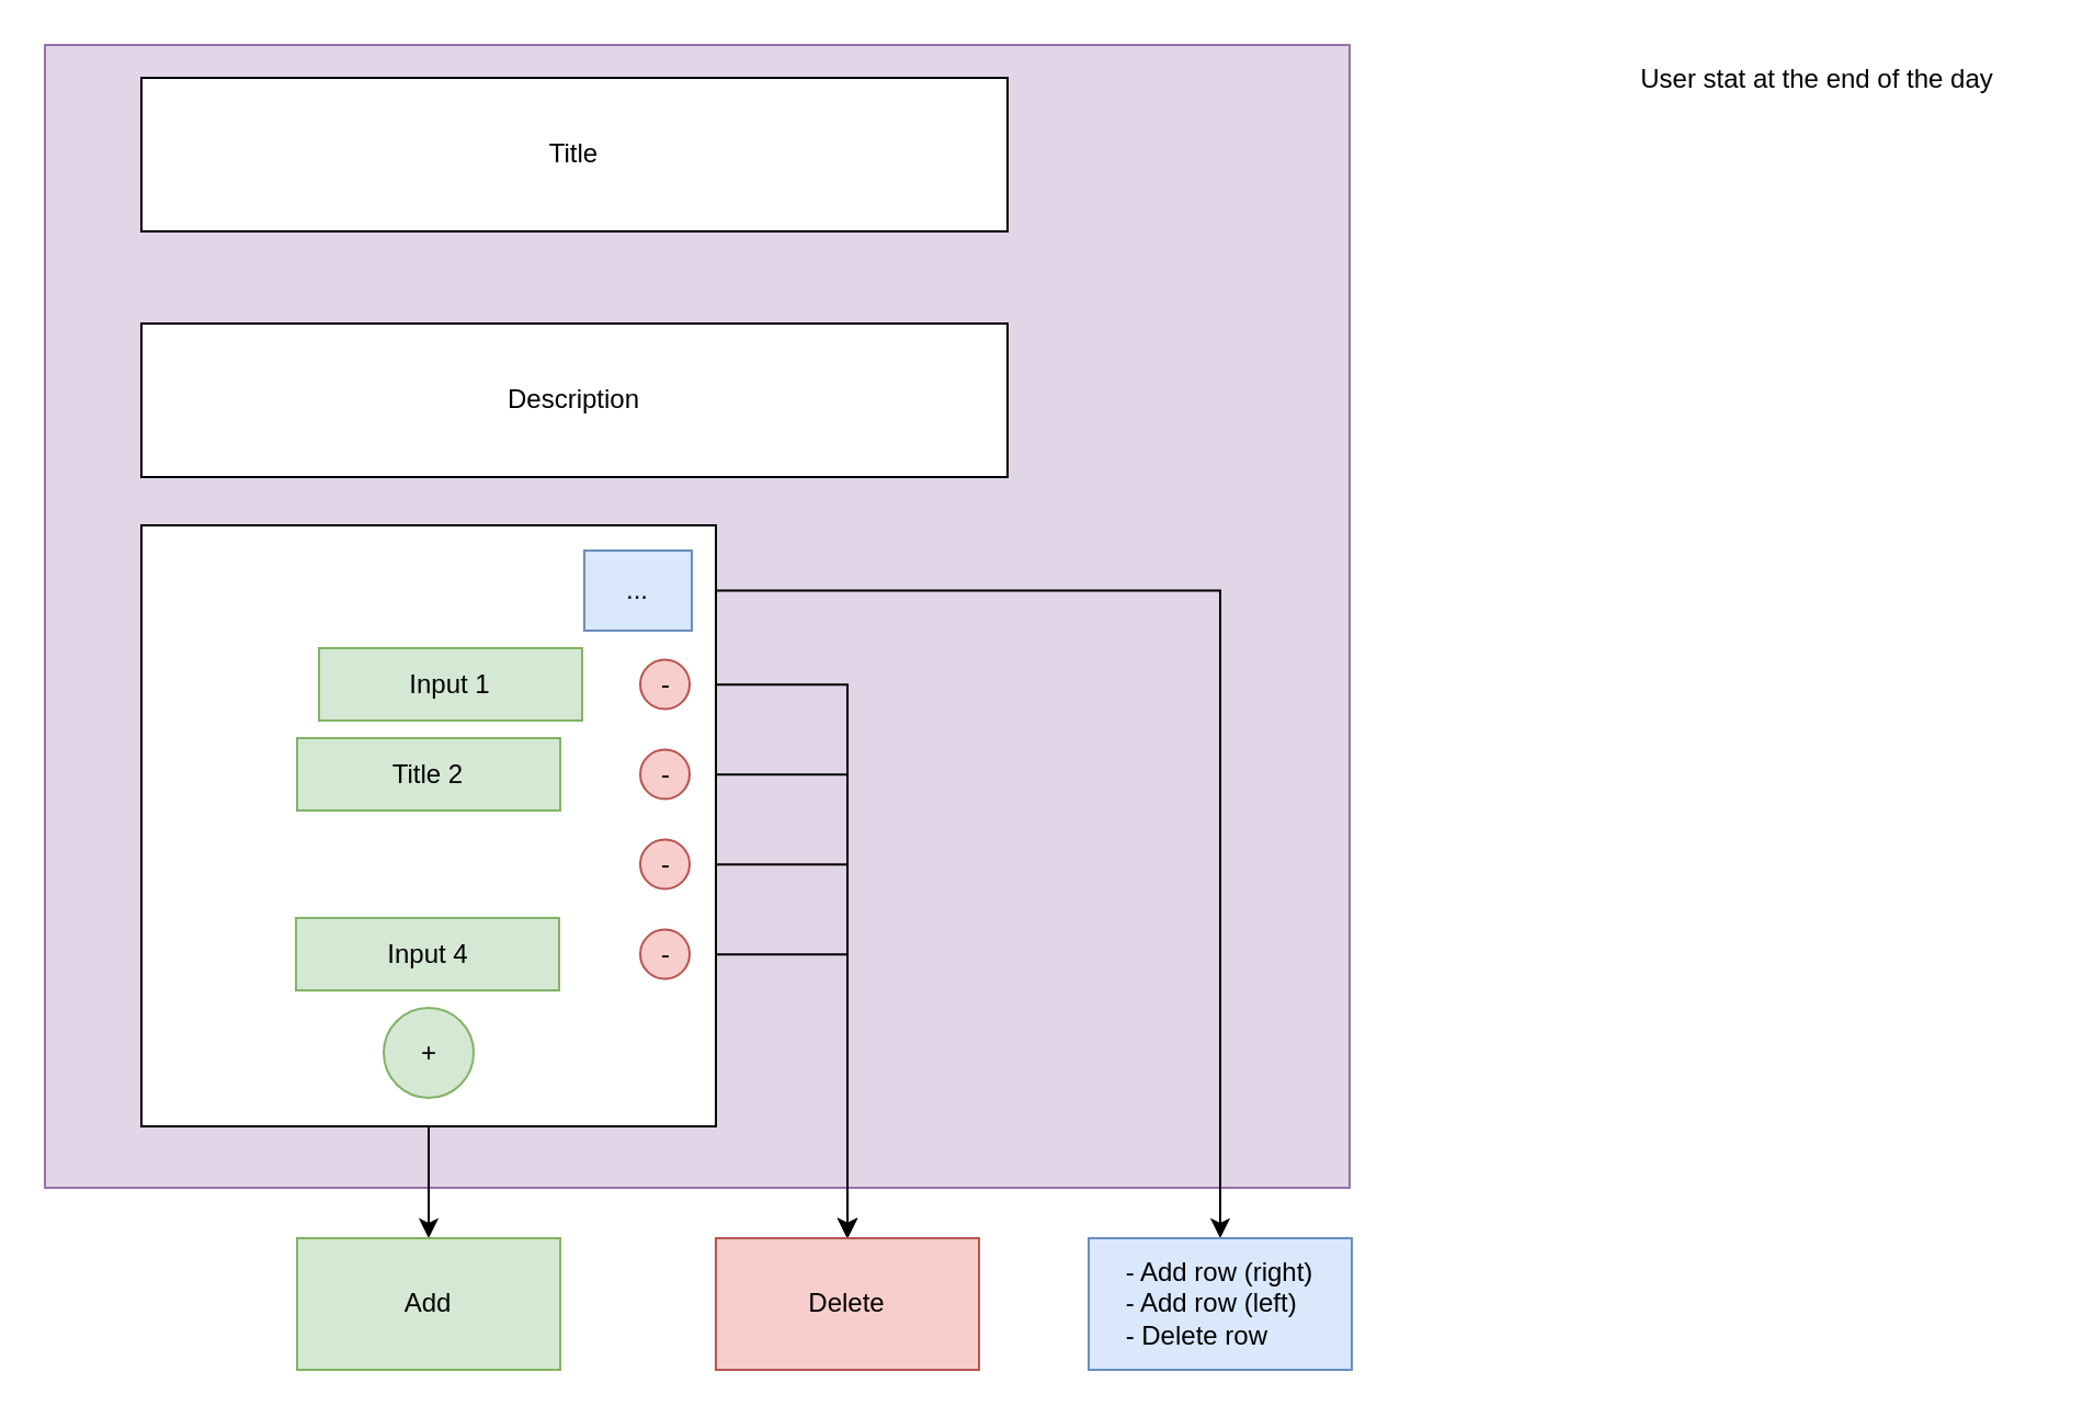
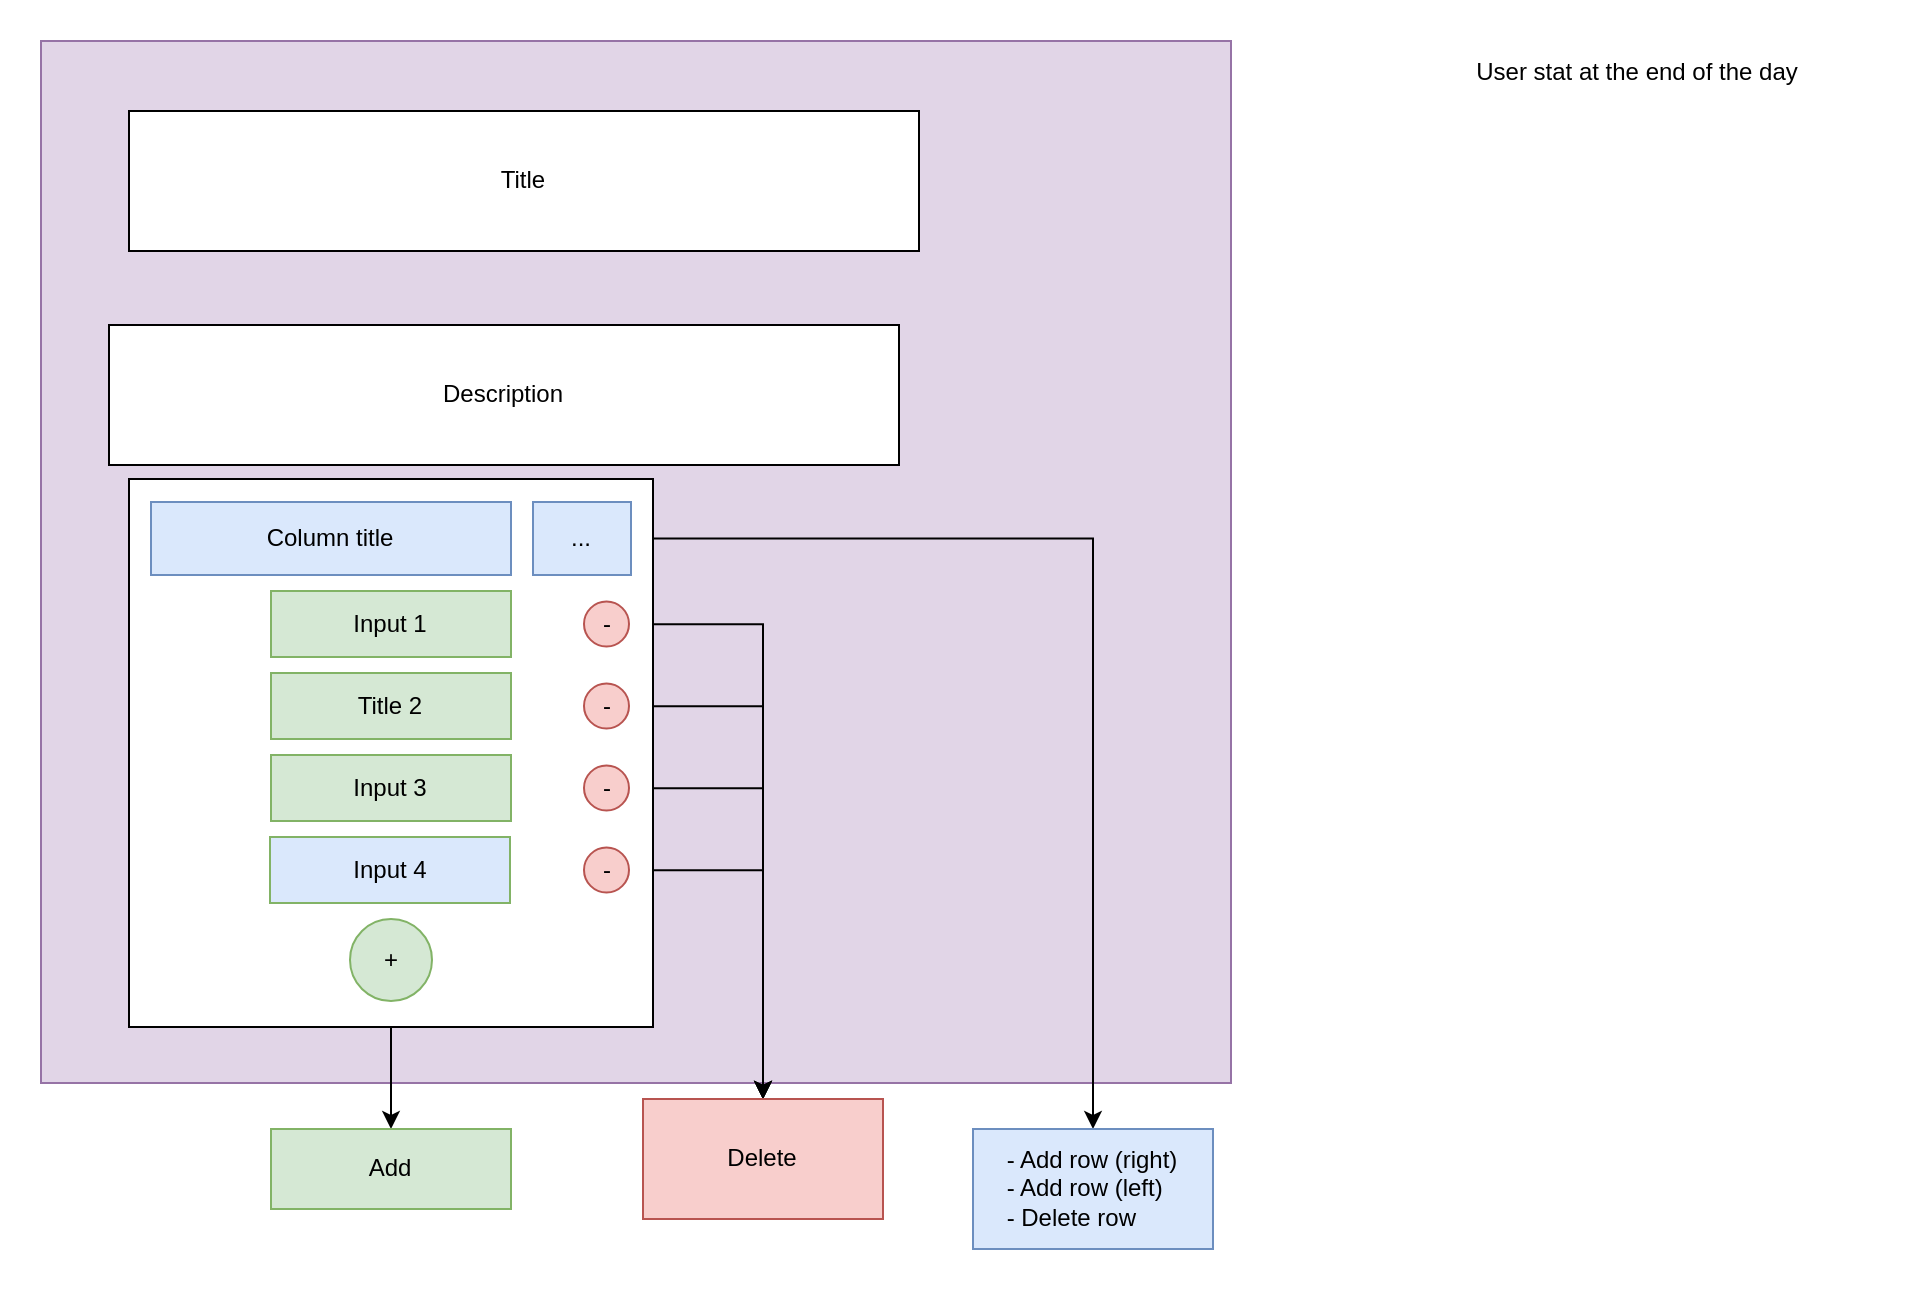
  <mxCell id="0" />
  <mxCell id="1" parent="0" />
  <mxCell id="2" value="" style="rounded=0;whiteSpace=wrap;html=1;fillColor=#e1d5e7;strokeColor=#9673a6;" parent="1" vertex="1"><mxGeometry x="20" y="20" width="595" height="521" as="geometry" /></mxCell>
- <mxCell id="3" value="Title" style="rounded=0;whiteSpace=wrap;html=1;" vertex="1" parent="1"><mxGeometry x="64" y="35" width="395" height="70" as="geometry" /></mxCell>
- <mxCell id="4" value="Description" style="rounded=0;whiteSpace=wrap;html=1;" vertex="1" parent="1"><mxGeometry x="64" y="147" width="395" height="70" as="geometry" /></mxCell>
+ <mxCell id="3" value="Title" style="rounded=0;whiteSpace=wrap;html=1;" vertex="1" parent="1"><mxGeometry x="64" y="55" width="395" height="70" as="geometry" /></mxCell>
+ <mxCell id="4" value="Description" style="rounded=0;whiteSpace=wrap;html=1;" vertex="1" parent="1"><mxGeometry x="54" y="162" width="395" height="70" as="geometry" /></mxCell>
  <mxCell id="5" value="" style="edgeStyle=orthogonalEdgeStyle;rounded=0;orthogonalLoop=1;jettySize=auto;html=1;" edge="1" parent="1" source="21" target="11"><mxGeometry relative="1" as="geometry" /></mxCell>
  <mxCell id="6" value="" style="edgeStyle=orthogonalEdgeStyle;rounded=0;orthogonalLoop=1;jettySize=auto;html=1;" edge="1" parent="1" source="22" target="10"><mxGeometry relative="1" as="geometry" /></mxCell>
  <mxCell id="7" style="edgeStyle=orthogonalEdgeStyle;rounded=0;orthogonalLoop=1;jettySize=auto;html=1;" edge="1" parent="1" source="23" target="10"><mxGeometry relative="1" as="geometry" /></mxCell>
  <mxCell id="8" style="edgeStyle=orthogonalEdgeStyle;rounded=0;orthogonalLoop=1;jettySize=auto;html=1;" edge="1" parent="1" source="24" target="10"><mxGeometry relative="1" as="geometry" /></mxCell>
  <mxCell id="9" style="edgeStyle=orthogonalEdgeStyle;rounded=0;orthogonalLoop=1;jettySize=auto;html=1;" edge="1" parent="1" source="25" target="10"><mxGeometry relative="1" as="geometry" /></mxCell>
- <mxCell id="10" value="Delete" style="whiteSpace=wrap;html=1;fillColor=#f8cecc;strokeColor=#b85450;" vertex="1" parent="1"><mxGeometry x="326" y="564" width="120" height="60" as="geometry" /></mxCell>
- <mxCell id="11" value="Add" style="whiteSpace=wrap;html=1;fillColor=#d5e8d4;strokeColor=#82b366;" vertex="1" parent="1"><mxGeometry x="135" y="564" width="120" height="60" as="geometry" /></mxCell>
+ <mxCell id="10" value="Delete" style="whiteSpace=wrap;html=1;fillColor=#f8cecc;strokeColor=#b85450;" vertex="1" parent="1"><mxGeometry x="321" y="549" width="120" height="60" as="geometry" /></mxCell>
+ <mxCell id="11" value="Add" style="whiteSpace=wrap;html=1;fillColor=#d5e8d4;strokeColor=#82b366;" vertex="1" parent="1"><mxGeometry x="135" y="564" width="120" height="40" as="geometry" /></mxCell>
  <mxCell id="12" style="edgeStyle=orthogonalEdgeStyle;rounded=0;orthogonalLoop=1;jettySize=auto;html=1;entryX=0.5;entryY=0;entryDx=0;entryDy=0;" edge="1" parent="1" source="26" target="13"><mxGeometry relative="1" as="geometry" /></mxCell>
- <mxCell id="13" value="&lt;div style=&quot;text-align: left;&quot;&gt;&lt;span style=&quot;background-color: initial;&quot;&gt;- Add row (right)&lt;/span&gt;&lt;/div&gt;&lt;div style=&quot;text-align: left;&quot;&gt;&lt;span style=&quot;background-color: initial;&quot;&gt;- Add row (left)&lt;/span&gt;&lt;/div&gt;&lt;div style=&quot;text-align: left;&quot;&gt;&lt;span style=&quot;background-color: initial;&quot;&gt;- Delete row&lt;/span&gt;&lt;/div&gt;" style="whiteSpace=wrap;html=1;fillColor=#dae8fc;strokeColor=#6c8ebf;" vertex="1" parent="1"><mxGeometry x="496" y="564" width="120" height="60" as="geometry" /></mxCell>
+ <mxCell id="13" value="&lt;div style=&quot;text-align: left;&quot;&gt;&lt;span style=&quot;background-color: initial;&quot;&gt;- Add row (right)&lt;/span&gt;&lt;/div&gt;&lt;div style=&quot;text-align: left;&quot;&gt;&lt;span style=&quot;background-color: initial;&quot;&gt;- Add row (left)&lt;/span&gt;&lt;/div&gt;&lt;div style=&quot;text-align: left;&quot;&gt;&lt;span style=&quot;background-color: initial;&quot;&gt;- Delete row&lt;/span&gt;&lt;/div&gt;" style="whiteSpace=wrap;html=1;fillColor=#dae8fc;strokeColor=#6c8ebf;" vertex="1" parent="1"><mxGeometry x="486" y="564" width="120" height="60" as="geometry" /></mxCell>
  <mxCell id="14" value="" style="group" vertex="1" connectable="0" parent="1"><mxGeometry x="64" y="239" width="262" height="274" as="geometry" /></mxCell>
  <mxCell id="15" value="" style="rounded=0;whiteSpace=wrap;html=1;" vertex="1" parent="14"><mxGeometry width="262" height="274" as="geometry" /></mxCell>
- <mxCell id="17" value="Input 1" style="rounded=0;whiteSpace=wrap;html=1;fillColor=#d5e8d4;strokeColor=#82b366;" vertex="1" parent="14"><mxGeometry x="81" y="56" width="120" height="33" as="geometry" /></mxCell>
+ <mxCell id="16" value="Column title" style="rounded=0;whiteSpace=wrap;html=1;fillColor=#dae8fc;strokeColor=#6c8ebf;" vertex="1" parent="14"><mxGeometry x="11" y="11.5" width="180" height="36.5" as="geometry" /></mxCell>
+ <mxCell id="17" value="Input 1" style="rounded=0;whiteSpace=wrap;html=1;fillColor=#d5e8d4;strokeColor=#82b366;" vertex="1" parent="14"><mxGeometry x="71" y="56" width="120" height="33" as="geometry" /></mxCell>
  <mxCell id="18" value="Title 2" style="rounded=0;whiteSpace=wrap;html=1;fillColor=#d5e8d4;strokeColor=#82b366;" vertex="1" parent="14"><mxGeometry x="71" y="97" width="120" height="33" as="geometry" /></mxCell>
- <mxCell id="20" value="Input 4" style="rounded=0;whiteSpace=wrap;html=1;fillColor=#d5e8d4;strokeColor=#82b366;" vertex="1" parent="14"><mxGeometry x="70.5" y="179" width="120" height="33" as="geometry" /></mxCell>
+ <mxCell id="19" value="Input 3" style="rounded=0;whiteSpace=wrap;html=1;fillColor=#d5e8d4;strokeColor=#82b366;" vertex="1" parent="14"><mxGeometry x="71" y="138" width="120" height="33" as="geometry" /></mxCell>
+ <mxCell id="20" value="Input 4" style="rounded=0;whiteSpace=wrap;html=1;fillColor=#dae8fc;strokeColor=#82b366;" vertex="1" parent="14"><mxGeometry x="70.5" y="179" width="120" height="33" as="geometry" /></mxCell>
  <mxCell id="21" value="+" style="ellipse;whiteSpace=wrap;html=1;aspect=fixed;fillColor=#d5e8d4;strokeColor=#82b366;" vertex="1" parent="14"><mxGeometry x="110.5" y="220" width="41" height="41" as="geometry" /></mxCell>
  <mxCell id="22" value="-" style="ellipse;whiteSpace=wrap;html=1;aspect=fixed;fillColor=#f8cecc;strokeColor=#b85450;" vertex="1" parent="14"><mxGeometry x="227.5" y="61.25" width="22.5" height="22.5" as="geometry" /></mxCell>
  <mxCell id="23" value="-" style="ellipse;whiteSpace=wrap;html=1;aspect=fixed;fillColor=#f8cecc;strokeColor=#b85450;" vertex="1" parent="14"><mxGeometry x="227.5" y="102.25" width="22.5" height="22.5" as="geometry" /></mxCell>
  <mxCell id="24" value="-" style="ellipse;whiteSpace=wrap;html=1;aspect=fixed;fillColor=#f8cecc;strokeColor=#b85450;" vertex="1" parent="14"><mxGeometry x="227.5" y="143.25" width="22.5" height="22.5" as="geometry" /></mxCell>
  <mxCell id="25" value="-" style="ellipse;whiteSpace=wrap;html=1;aspect=fixed;fillColor=#f8cecc;strokeColor=#b85450;" vertex="1" parent="14"><mxGeometry x="227.5" y="184.25" width="22.5" height="22.5" as="geometry" /></mxCell>
  <mxCell id="26" value="..." style="rounded=0;whiteSpace=wrap;html=1;fillColor=#dae8fc;strokeColor=#6c8ebf;" vertex="1" parent="14"><mxGeometry x="202" y="11.5" width="49" height="36.5" as="geometry" /></mxCell>
- <mxCell id="27" value="User stat at the end of the day" style="text;html=1;strokeColor=none;fillColor=none;align=center;verticalAlign=middle;whiteSpace=wrap;rounded=0;" vertex="1" parent="1"><mxGeometry x="724" y="21" width="209" height="30" as="geometry" /></mxCell>
+ <mxCell id="27" value="User stat at the end of the day" style="text;html=1;strokeColor=none;fillColor=none;align=center;verticalAlign=middle;whiteSpace=wrap;rounded=0;" vertex="1" parent="1"><mxGeometry x="714" y="21" width="209" height="30" as="geometry" /></mxCell>
